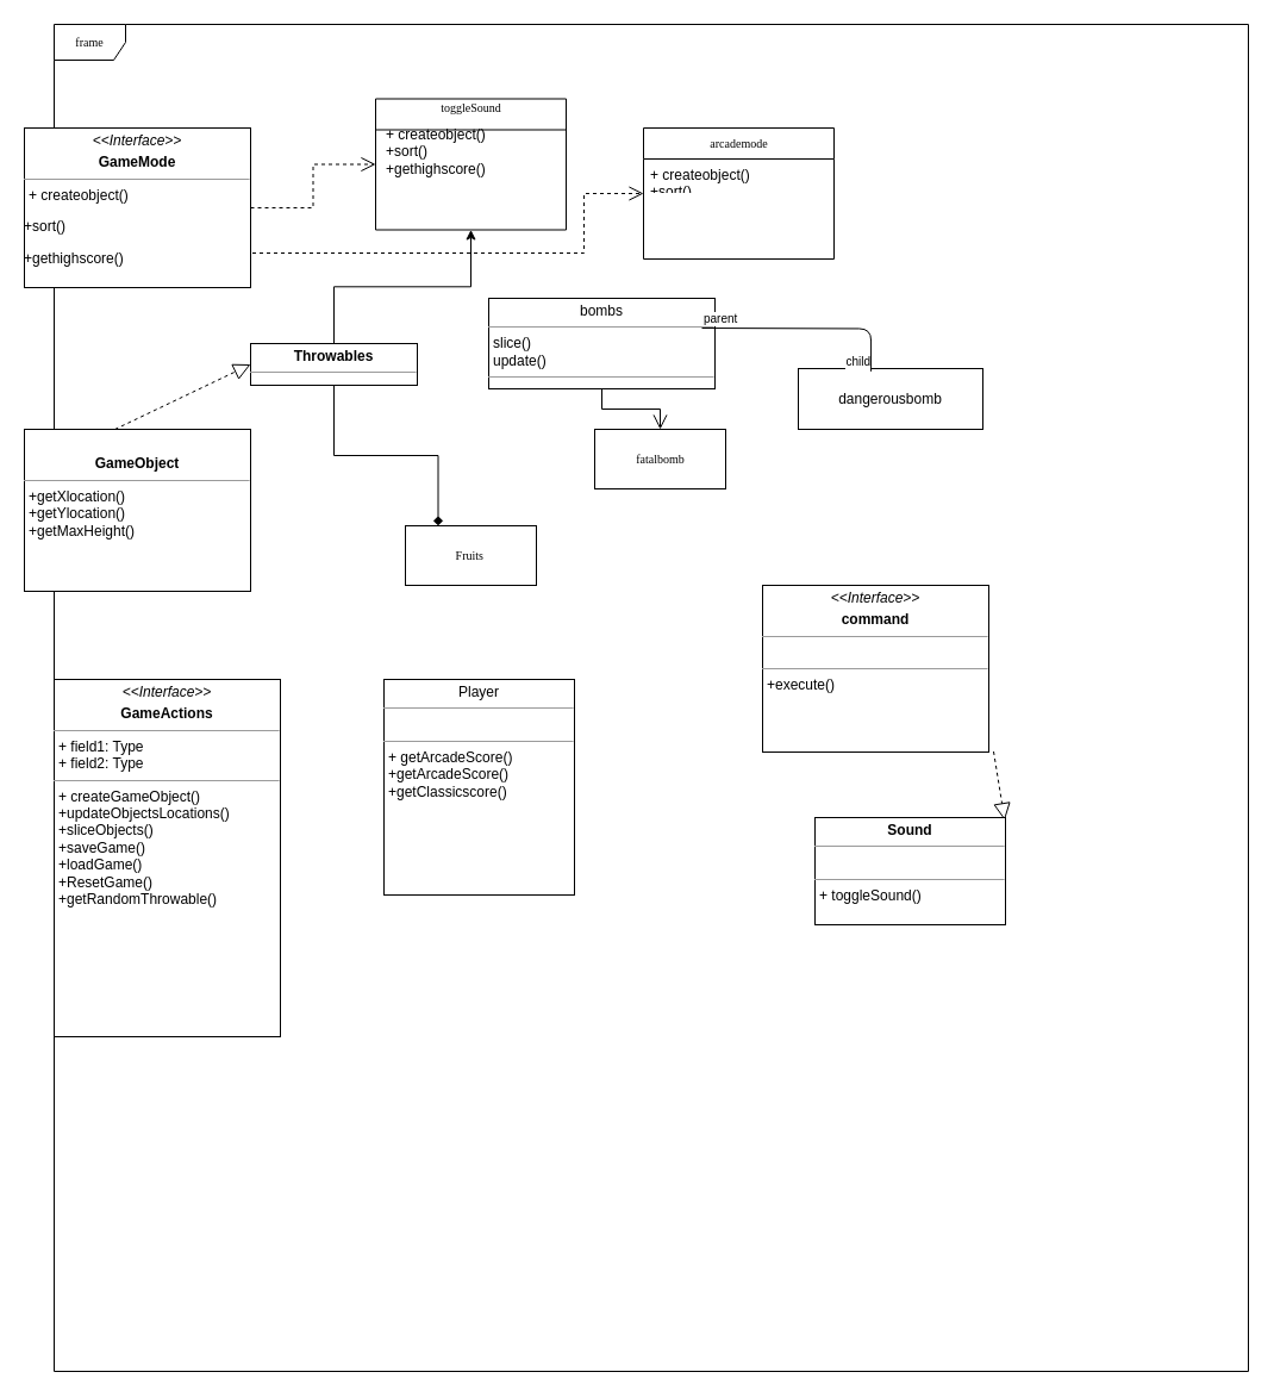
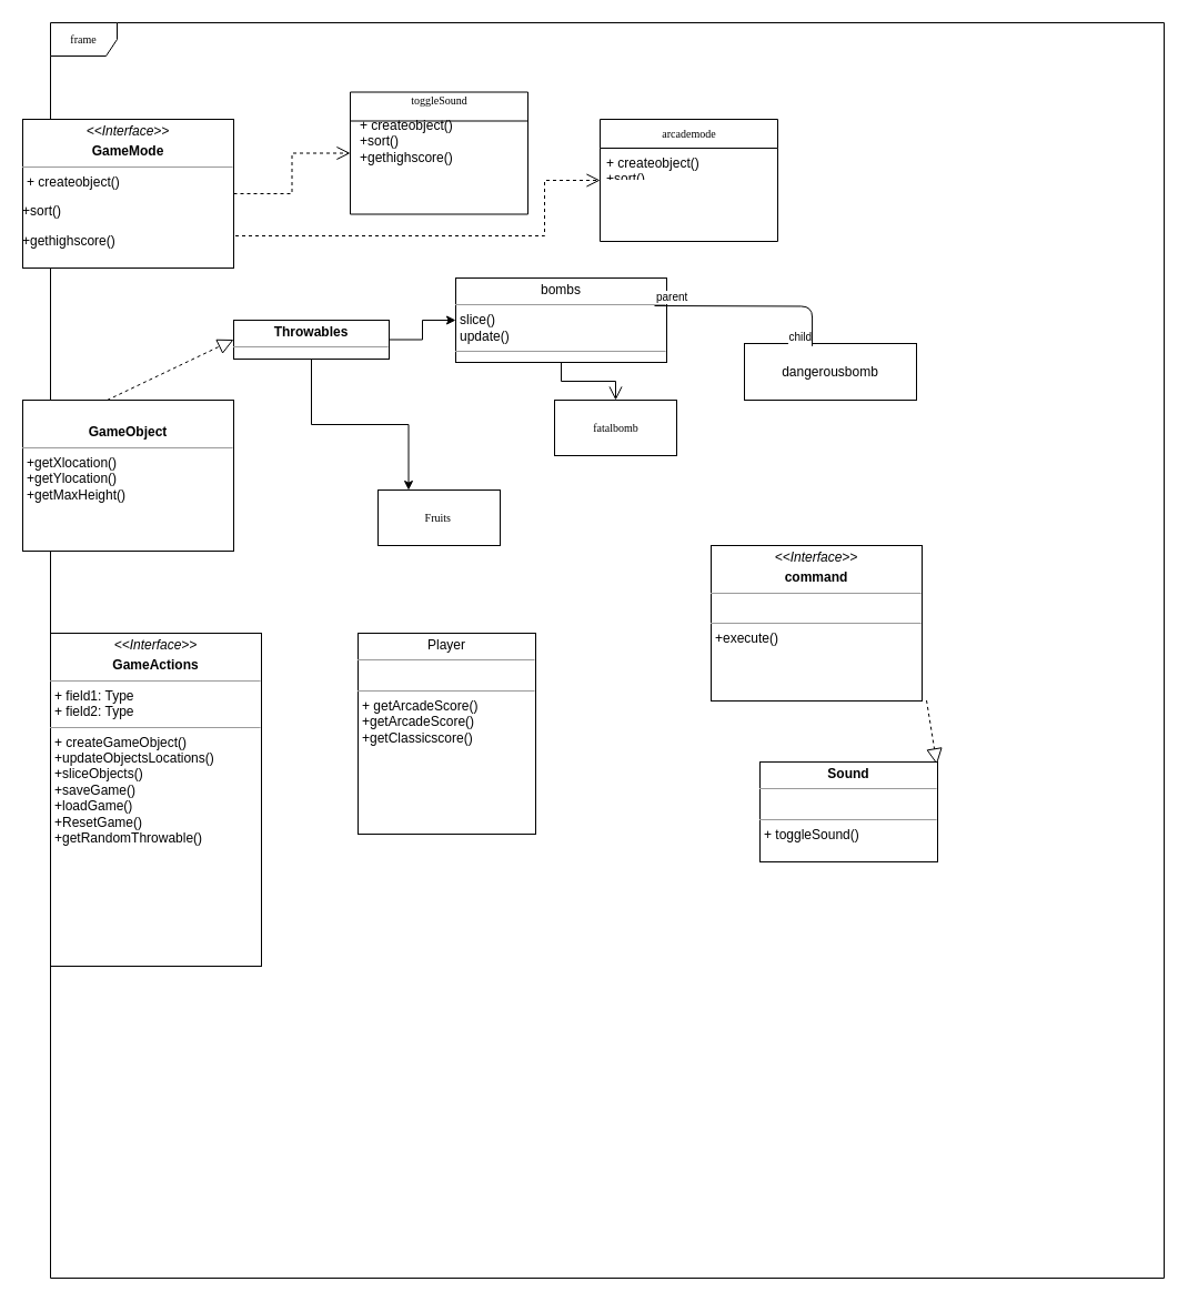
  <mxCell id="0" />
  <mxCell id="1" parent="0" />
  <mxCell id="2" value="frame" parent="1" vertex="1" style="shape=umlFrame;whiteSpace=wrap;html=1;rounded=0;shadow=0;comic=0;labelBackgroundColor=none;strokeColor=#000000;strokeWidth=1;fillColor=#ffffff;fontFamily=Verdana;fontSize=10;fontColor=#000000;align=center;"><mxGeometry as="geometry" height="1131" width="1003" x="45" y="20" /></mxCell>
  <mxCell id="3" value="toggleSound&lt;br&gt;&lt;br&gt;" parent="1" vertex="1" style="swimlane;html=1;fontStyle=0;childLayout=stackLayout;horizontal=1;startSize=26;fillColor=none;horizontalStack=0;resizeParent=1;resizeLast=0;collapsible=1;marginBottom=0;swimlaneFillColor=#ffffff;rounded=0;shadow=0;comic=0;labelBackgroundColor=none;strokeColor=#000000;strokeWidth=1;fontFamily=Verdana;fontSize=10;fontColor=#000000;align=center;"><mxGeometry as="geometry" height="110" width="160" y="82.5" x="315" /></mxCell>
  <mxCell id="4" value="arcademode&lt;br&gt;" parent="1" vertex="1" style="swimlane;html=1;fontStyle=0;childLayout=stackLayout;horizontal=1;startSize=26;fillColor=none;horizontalStack=0;resizeParent=1;resizeLast=0;collapsible=1;marginBottom=0;swimlaneFillColor=#ffffff;rounded=0;shadow=0;comic=0;labelBackgroundColor=none;strokeColor=#000000;strokeWidth=1;fontFamily=Verdana;fontSize=10;fontColor=#000000;align=center;"><mxGeometry as="geometry" height="110" width="160" y="107" x="540" /></mxCell>
  <mxCell id="5" value="&lt;span&gt;+ createobject()&lt;/span&gt;&lt;br&gt;&lt;span&gt;+sort()&lt;/span&gt;&lt;br&gt;&lt;span&gt;+gethighscore()&lt;/span&gt;" parent="4" vertex="1" style="text;html=1;strokeColor=none;fillColor=none;align=left;verticalAlign=top;spacingLeft=4;spacingRight=4;whiteSpace=wrap;overflow=hidden;rotatable=0;points=[[0,0.5],[1,0.5]];portConstraint=eastwest;"><mxGeometry as="geometry" height="26" width="160" y="26" /></mxCell>
  <mxCell id="6" value="Fruits&amp;nbsp;" parent="1" vertex="1" style="html=1;rounded=0;shadow=0;comic=0;labelBackgroundColor=none;strokeColor=#000000;strokeWidth=1;fillColor=#ffffff;fontFamily=Verdana;fontSize=10;fontColor=#000000;align=center;"><mxGeometry as="geometry" height="50" width="110" y="441" x="340" /></mxCell>
  <mxCell id="7" parent="1" style="edgeStyle=orthogonalEdgeStyle;rounded=0;html=1;labelBackgroundColor=none;startFill=0;endArrow=open;endFill=0;endSize=10;fontFamily=Verdana;fontSize=10;" edge="1" target="9" source="8"><mxGeometry as="geometry" relative="1"><Array as="points" /></mxGeometry></mxCell>
  <mxCell id="8" value="&lt;p style=&quot;margin: 0px ; margin-top: 4px ; text-align: center&quot;&gt;bombs&lt;/p&gt;&lt;hr size=&quot;1&quot;&gt;&lt;p style=&quot;margin: 0px ; margin-left: 4px&quot;&gt;slice()&lt;/p&gt;&lt;p style=&quot;margin: 0px ; margin-left: 4px&quot;&gt;update()&lt;/p&gt;&lt;hr size=&quot;1&quot;&gt;&lt;p style=&quot;margin: 0px ; margin-left: 4px&quot;&gt;&lt;br&gt;&lt;/p&gt;" parent="1" vertex="1" style="verticalAlign=top;align=left;overflow=fill;fontSize=12;fontFamily=Helvetica;html=1;rounded=0;shadow=0;comic=0;labelBackgroundColor=none;strokeColor=#000000;strokeWidth=1;fillColor=#ffffff;"><mxGeometry as="geometry" height="76" width="190" y="250" x="410" /></mxCell>
  <mxCell id="9" value="fatalbomb" parent="1" vertex="1" style="html=1;rounded=0;shadow=0;comic=0;labelBackgroundColor=none;strokeColor=#000000;strokeWidth=1;fillColor=#ffffff;fontFamily=Verdana;fontSize=10;fontColor=#000000;align=center;"><mxGeometry as="geometry" height="50" width="110" y="360" x="499" /></mxCell>
  <mxCell id="10" parent="1" style="edgeStyle=orthogonalEdgeStyle;rounded=0;html=1;labelBackgroundColor=none;startFill=0;endArrow=open;endFill=0;endSize=10;fontFamily=Verdana;fontSize=10;dashed=1;" edge="1" target="3" source="12"><mxGeometry as="geometry" relative="1" /></mxCell>
  <mxCell id="11" parent="1" style="edgeStyle=orthogonalEdgeStyle;rounded=0;html=1;exitX=1;exitY=0.75;dashed=1;labelBackgroundColor=none;startFill=0;endArrow=open;endFill=0;endSize=10;fontFamily=Verdana;fontSize=10;" edge="1" target="4" source="12"><mxGeometry as="geometry" relative="1"><Array as="points"><mxPoint y="212" x="490" /><mxPoint y="162" x="490" /></Array></mxGeometry></mxCell>
  <mxCell id="12" value="&lt;p style=&quot;margin: 0px ; margin-top: 4px ; text-align: center&quot;&gt;&lt;i&gt;&amp;lt;&amp;lt;Interface&amp;gt;&amp;gt;&lt;/i&gt;&lt;/p&gt;&lt;p style=&quot;margin: 0px ; margin-top: 4px ; text-align: center&quot;&gt;&lt;b&gt;GameMode&lt;/b&gt;&lt;/p&gt;&lt;hr size=&quot;1&quot;&gt;&lt;p style=&quot;margin: 0px ; margin-left: 4px&quot;&gt;&lt;span&gt;+ createobject()&lt;/span&gt;&lt;/p&gt;&lt;p&gt;+sort()&lt;/p&gt;&lt;p&gt;+gethighscore()&lt;/p&gt;&lt;p&gt;&lt;br&gt;&lt;/p&gt;&lt;p&gt;&lt;br&gt;&lt;/p&gt;" parent="1" vertex="1" style="verticalAlign=top;align=left;overflow=fill;fontSize=12;fontFamily=Helvetica;html=1;rounded=0;shadow=0;comic=0;labelBackgroundColor=none;strokeColor=#000000;strokeWidth=1;fillColor=#ffffff;"><mxGeometry as="geometry" height="134" width="190" y="107" x="20" /></mxCell>
  <mxCell id="13" value="&lt;p style=&quot;margin: 0px ; margin-top: 4px ; text-align: center&quot;&gt;&lt;br&gt;&lt;/p&gt;&lt;p style=&quot;margin: 0px ; margin-top: 4px ; text-align: center&quot;&gt;&lt;b&gt;GameObject&lt;/b&gt;&lt;/p&gt;&lt;hr size=&quot;1&quot;&gt;&lt;p style=&quot;margin: 0px ; margin-left: 4px&quot;&gt;+&lt;span&gt;getXlocation&lt;/span&gt;()&lt;/p&gt;&lt;p style=&quot;margin: 0px ; margin-left: 4px&quot;&gt;+getYlocation()&lt;/p&gt;&lt;p style=&quot;margin: 0px ; margin-left: 4px&quot;&gt;+&lt;span&gt;getMaxHeight&lt;/span&gt;()&lt;/p&gt;&lt;p style=&quot;margin: 0px ; margin-left: 4px&quot;&gt;&lt;br&gt;&lt;/p&gt;&lt;p&gt;&lt;br&gt;&lt;/p&gt;" parent="1" vertex="1" style="verticalAlign=top;align=left;overflow=fill;fontSize=12;fontFamily=Helvetica;html=1;rounded=0;shadow=0;comic=0;labelBackgroundColor=none;strokeColor=#000000;strokeWidth=1;fillColor=#ffffff;"><mxGeometry as="geometry" height="136" width="190" y="360" x="20" /></mxCell>
  <mxCell id="14" value="&lt;p style=&quot;margin: 0px ; margin-top: 4px ; text-align: center&quot;&gt;&lt;i&gt;&amp;lt;&amp;lt;Interface&amp;gt;&amp;gt;&lt;/i&gt;&lt;/p&gt;&lt;p style=&quot;margin: 0px ; margin-top: 4px ; text-align: center&quot;&gt;&lt;b&gt;GameActions&lt;/b&gt;&lt;/p&gt;&lt;hr size=&quot;1&quot;&gt;&lt;p style=&quot;margin: 0px ; margin-left: 4px&quot;&gt;+ field1: Type&lt;br&gt;+ field2: Type&lt;/p&gt;&lt;hr size=&quot;1&quot;&gt;&lt;p style=&quot;margin: 0px ; margin-left: 4px&quot;&gt;+ &lt;span&gt;createGameObject&lt;/span&gt;()&lt;/p&gt;&lt;p style=&quot;margin: 0px ; margin-left: 4px&quot;&gt;+&lt;span&gt;updateObjectsLocations&lt;/span&gt;()&lt;/p&gt;&lt;p style=&quot;margin: 0px ; margin-left: 4px&quot;&gt;+&lt;span&gt;sliceObjects&lt;/span&gt;()&lt;/p&gt;&lt;p style=&quot;margin: 0px ; margin-left: 4px&quot;&gt;+&lt;span&gt;saveGame&lt;/span&gt;()&lt;/p&gt;&lt;p style=&quot;margin: 0px ; margin-left: 4px&quot;&gt;+loadGame()&lt;/p&gt;&lt;p style=&quot;margin: 0px ; margin-left: 4px&quot;&gt;+&lt;span&gt;ResetGame&lt;/span&gt;()&lt;/p&gt;&lt;p style=&quot;margin: 0px ; margin-left: 4px&quot;&gt;+&lt;span&gt;getRandomThrowable&lt;/span&gt;()&lt;br&gt;&lt;/p&gt;" parent="1" vertex="1" style="verticalAlign=top;align=left;overflow=fill;fontSize=12;fontFamily=Helvetica;html=1;rounded=0;shadow=0;comic=0;labelBackgroundColor=none;strokeColor=#000000;strokeWidth=1;fillColor=#ffffff;"><mxGeometry as="geometry" height="300" width="190" y="570" x="45" /></mxCell>
  <mxCell id="15" value="+ createobject()&lt;br&gt;+sort()&lt;br&gt;+gethighscore()" parent="1" vertex="1" style="text;html=1;"><mxGeometry as="geometry" height="34" width="238" y="99" x="322" /></mxCell>
  <mxCell id="16" value="dangerousbomb" parent="1" vertex="1" style="rounded=0;whiteSpace=wrap;html=1;"><mxGeometry x="670" y="309" as="geometry" height="51" width="155" /></mxCell>
  <mxCell id="17" value="" parent="1" style="endArrow=none;html=1;edgeStyle=orthogonalEdgeStyle;entryX=0.394;entryY=0.046;entryDx=0;entryDy=0;entryPerimeter=0;" edge="1" target="16"><mxGeometry as="geometry" relative="1"><mxPoint as="sourcePoint" y="275" x="589" /><mxPoint as="targetPoint" y="275" x="708" /></mxGeometry></mxCell>
  <mxCell id="18" value="parent" parent="17" vertex="1" style="resizable=0;html=1;align=left;verticalAlign=bottom;labelBackgroundColor=#ffffff;fontSize=10;" connectable="0"><mxGeometry as="geometry" x="-1" relative="1" /></mxCell>
  <mxCell id="19" value="child" parent="17" vertex="1" style="resizable=0;html=1;align=right;verticalAlign=bottom;labelBackgroundColor=#ffffff;fontSize=10;" connectable="0"><mxGeometry as="geometry" x="1" relative="1" /></mxCell>
  <mxCell id="20" parent="1" style="edgeStyle=orthogonalEdgeStyle;rounded=0;orthogonalLoop=1;jettySize=auto;html=1;exitX=0.5;exitY=1;exitDx=0;exitDy=0;" edge="1" target="12" source="12"><mxGeometry as="geometry" relative="1" /></mxCell>
  <mxCell id="21" parent="1" style="edgeStyle=orthogonalEdgeStyle;rounded=0;orthogonalLoop=1;jettySize=auto;html=1;exitX=0.5;exitY=1;exitDx=0;exitDy=0;" edge="1"><mxGeometry as="geometry" relative="1"><mxPoint as="sourcePoint" y="394" x="24" /><mxPoint as="targetPoint" y="394" x="24" /></mxGeometry></mxCell>
- <mxCell id="22" value="" parent="1" style="edgeStyle=orthogonalEdgeStyle;rounded=0;orthogonalLoop=1;jettySize=auto;html=1;" edge="1" target="3" source="24"><mxGeometry as="geometry" relative="1" /></mxCell>
- <mxCell id="23" value="" parent="1" style="edgeStyle=orthogonalEdgeStyle;rounded=0;orthogonalLoop=1;jettySize=auto;html=1;entryX=0.25;entryY=0;entryDx=0;entryDy=0;endArrow=diamond;" edge="1" target="6" source="24"><mxGeometry as="geometry" relative="1"><mxPoint as="targetPoint" y="445" x="280" /></mxGeometry></mxCell>
+ <mxCell id="22" value="" parent="1" style="edgeStyle=orthogonalEdgeStyle;rounded=0;orthogonalLoop=1;jettySize=auto;html=1;" edge="1" target="8" source="24"><mxGeometry as="geometry" relative="1" /></mxCell>
+ <mxCell id="23" value="" parent="1" style="edgeStyle=orthogonalEdgeStyle;rounded=0;orthogonalLoop=1;jettySize=auto;html=1;entryX=0.25;entryY=0;entryDx=0;entryDy=0;" edge="1" target="6" source="24"><mxGeometry as="geometry" relative="1"><mxPoint as="targetPoint" y="445" x="280" /></mxGeometry></mxCell>
  <mxCell id="24" value="&lt;p style=&quot;margin: 0px ; margin-top: 4px ; text-align: center&quot;&gt;&lt;b&gt;Throwables&lt;/b&gt;&lt;/p&gt;&lt;hr size=&quot;1&quot;&gt;&lt;div style=&quot;height: 2px&quot;&gt;&lt;/div&gt;&lt;hr size=&quot;1&quot;&gt;&lt;div style=&quot;height: 2px&quot;&gt;&lt;/div&gt;" parent="1" vertex="1" style="verticalAlign=top;align=left;overflow=fill;fontSize=12;fontFamily=Helvetica;html=1;"><mxGeometry x="210" y="288" as="geometry" height="35" width="140" /></mxCell>
  <mxCell id="25" value="" parent="1" style="endArrow=block;dashed=1;endFill=0;endSize=12;html=1;entryX=0;entryY=0.5;entryDx=0;entryDy=0;" edge="1" target="24"><mxGeometry as="geometry" width="160" relative="1"><mxPoint as="sourcePoint" y="360" x="96" /><mxPoint as="targetPoint" y="360" x="256" /></mxGeometry></mxCell>
  <mxCell id="26" value="&lt;p style=&quot;margin: 0px ; margin-top: 4px ; text-align: center&quot;&gt;Player&lt;/p&gt;&lt;hr size=&quot;1&quot;&gt;&lt;p style=&quot;margin: 0px ; margin-left: 4px&quot;&gt;&lt;br&gt;&lt;/p&gt;&lt;hr size=&quot;1&quot;&gt;&lt;p style=&quot;margin: 0px ; margin-left: 4px&quot;&gt;+ &lt;span&gt;getArcadeScore&lt;/span&gt;()&lt;/p&gt;&lt;p style=&quot;margin: 0px ; margin-left: 4px&quot;&gt;+&lt;span&gt;getArcadeScore&lt;/span&gt;()&lt;/p&gt;&lt;p style=&quot;margin: 0px ; margin-left: 4px&quot;&gt;+getClassicscore()&lt;/p&gt;&lt;p style=&quot;margin: 0px ; margin-left: 4px&quot;&gt;&lt;br&gt;&lt;/p&gt;" parent="1" vertex="1" style="verticalAlign=top;align=left;overflow=fill;fontSize=12;fontFamily=Helvetica;html=1;"><mxGeometry as="geometry" height="181" width="160" y="570" x="322" /></mxCell>
  <mxCell id="27" value="&lt;p style=&quot;margin: 0px ; margin-top: 4px ; text-align: center&quot;&gt;&lt;i&gt;&amp;lt;&amp;lt;Interface&amp;gt;&amp;gt;&lt;/i&gt;&lt;/p&gt;&lt;p style=&quot;margin: 0px ; margin-top: 4px ; text-align: center&quot;&gt;&lt;b&gt;command&lt;/b&gt;&lt;/p&gt;&lt;hr size=&quot;1&quot;&gt;&lt;p style=&quot;margin: 0px ; margin-left: 4px&quot;&gt;&lt;br&gt;&lt;/p&gt;&lt;hr size=&quot;1&quot;&gt;&lt;p style=&quot;margin: 0px ; margin-left: 4px&quot;&gt;+&lt;span&gt;execute()&lt;/span&gt;&lt;/p&gt;" parent="1" vertex="1" style="verticalAlign=top;align=left;overflow=fill;fontSize=12;fontFamily=Helvetica;html=1;"><mxGeometry as="geometry" height="140" width="190" y="491" x="640" /></mxCell>
  <mxCell id="28" value="" parent="1" style="endArrow=block;dashed=1;endFill=0;endSize=12;html=1;entryX=0.996;entryY=0.025;entryDx=0;entryDy=0;entryPerimeter=0;" edge="1" target="29"><mxGeometry as="geometry" width="160" relative="1"><mxPoint as="sourcePoint" y="630.5" x="834" /><mxPoint as="targetPoint" y="630.5" x="994" /></mxGeometry></mxCell>
  <mxCell id="29" value="&lt;p style=&quot;margin: 0px ; margin-top: 4px ; text-align: center&quot;&gt;&lt;b&gt;Sound&lt;/b&gt;&lt;/p&gt;&lt;hr size=&quot;1&quot;&gt;&lt;p style=&quot;margin: 0px ; margin-left: 4px&quot;&gt;&lt;br&gt;&lt;/p&gt;&lt;hr size=&quot;1&quot;&gt;&lt;p style=&quot;margin: 0px ; margin-left: 4px&quot;&gt;+ toggleSound()&lt;/p&gt;" parent="1" vertex="1" style="verticalAlign=top;align=left;overflow=fill;fontSize=12;fontFamily=Helvetica;html=1;"><mxGeometry x="684" y="686" as="geometry" height="90" width="160" /></mxCell>
